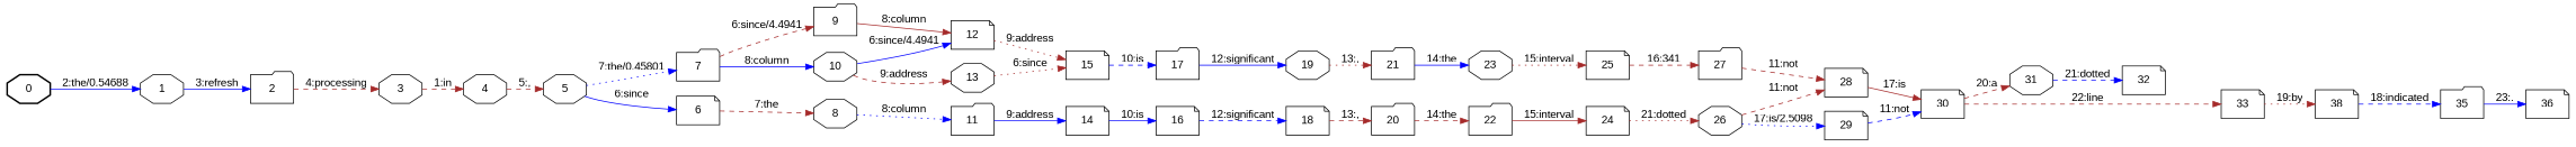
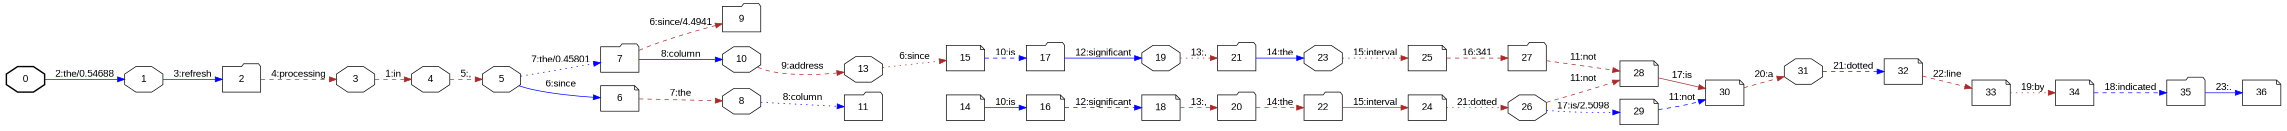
  digraph {
    fontname="Liberation Sans"
    nodesep=0.25
    rankdir=LR
    ranksep=0.4
    node [fontname="Liberation Sans" fontsize=14 shape=note style=solid]
    edge [color=brown fontname="Liberation Sans" fontsize=14 style=dashed]
    n1 [label=0 shape=octagon style=bold]
    n2 [label=1 shape=octagon]
    n3 [label=2 shape=folder]
    n4 [label=3 shape=octagon]
    n5 [label=4 shape=octagon]
    n6 [label=5 shape=octagon]
    n7 [label=7 shape=folder]
    n8 [label=6]
    n9 [label=9 shape=folder]
    n10 [label=10 shape=octagon]
    n11 [label=8 shape=octagon]
-   n12 [label=12]
    n13 [label=13 shape=octagon]
    n14 [label=11 shape=folder]
    n15 [label=14]
    n16 [label=15]
    n17 [label=16]
    n18 [label=17 shape=folder]
    n19 [label=18]
    n20 [label=19 shape=octagon]
    n21 [label=20 shape=folder]
    n22 [label=21 shape=folder]
    n23 [label=22 shape=folder]
    n24 [label=23 shape=octagon]
    n25 [label=24]
    n26 [label=25]
    n27 [label=26 shape=octagon]
    n28 [label=27 shape=folder]
    n29 [label=29]
    n30 [label=28]
    n31 [label=30]
    n32 [label=31 shape=octagon]
    n33 [label=32]
    n34 [label=33]
-   n35 [label=38]
+   n35 [label=34]
    n36 [label=35 shape=folder]
    n37 [label=36]
    n1 -> n2 [color=blue label="2:the/0.54688" style=solid]
    n2 -> n3 [color=blue label="3:refresh" style=solid]
    n3 -> n4 [label="4:processing"]
    n4 -> n5 [label="1:in"]
    n5 -> n6 [label="5:,"]
    n6 -> n7 [color=blue label="7:the/0.45801" style=dotted]
    n6 -> n8 [color=blue label="6:since" style=solid]
    n7 -> n9 [label="6:since/4.4941"]
    n7 -> n10 [color=blue label="8:column" style=solid]
    n8 -> n11 [label="7:the"]
-   n9 -> n12 [label="8:column" style=solid]
-   n10 -> n12 [color=blue label="6:since/4.4941" style=solid]
    n10 -> n13 [label="9:address"]
    n11 -> n14 [color=blue label="8:column" style=dotted]
-   n12 -> n16 [label="9:address" style=dotted]
    n13 -> n16 [label="6:since" style=dotted]
-   n14 -> n15 [color=blue label="9:address" style=solid]
    n15 -> n17 [color=blue label="10:is" style=solid]
    n16 -> n18 [color=blue label="10:is"]
    n17 -> n19 [color=blue label="12:significant"]
    n18 -> n20 [color=blue label="12:significant" style=solid]
    n19 -> n21 [label="13:,"]
    n20 -> n22 [label="13:," style=dotted]
    n21 -> n23 [label="14:the"]
    n22 -> n24 [color=blue label="14:the" style=solid]
    n23 -> n25 [label="15:interval" style=solid]
    n24 -> n26 [label="15:interval" style=dotted]
    n25 -> n27 [label="21:dotted" style=dotted]
    n26 -> n28 [label="16:341"]
    n27 -> n29 [color=blue label="17:is/2.5098" style=dotted]
    n27 -> n30 [label="11:not"]
    n28 -> n30 [label="11:not"]
    n29 -> n31 [color=blue label="11:not"]
    n30 -> n31 [label="17:is" style=solid]
    n31 -> n32 [label="20:a"]
    n32 -> n33 [color=blue label="21:dotted"]
-   n31 -> n34 [label="22:line"]
+   n33 -> n34 [label="22:line"]
    n34 -> n35 [label="19:by" style=dotted]
    n35 -> n36 [color=blue label="18:indicated"]
    n36 -> n37 [color=blue label="23:." style=solid]
  }
